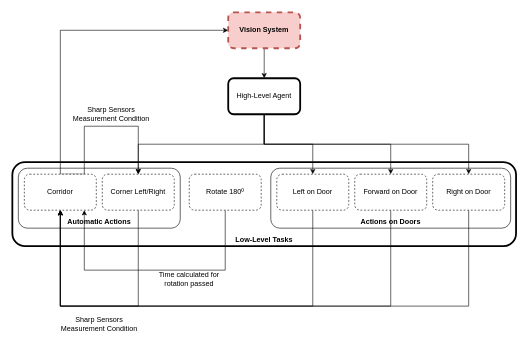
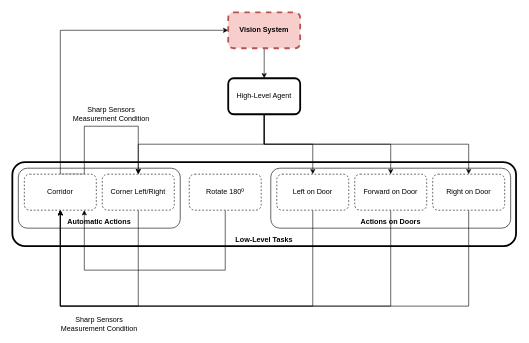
  <mxCell id="0" />
  <mxCell id="1" parent="0" />
  <mxCell id="2" value="" style="rounded=1;whiteSpace=wrap;html=1;strokeWidth=3;" vertex="1" parent="1"><mxGeometry x="20" y="270" width="840" height="140" as="geometry" /></mxCell>
  <mxCell id="3" value="" style="rounded=1;whiteSpace=wrap;html=1;strokeWidth=1;" vertex="1" parent="1"><mxGeometry x="451" y="280" width="400" height="100" as="geometry" /></mxCell>
  <mxCell id="4" value="" style="rounded=1;whiteSpace=wrap;html=1;strokeWidth=1;" vertex="1" parent="1"><mxGeometry x="30" y="280" width="270" height="100" as="geometry" /></mxCell>
  <mxCell id="5" style="edgeStyle=orthogonalEdgeStyle;rounded=0;orthogonalLoop=1;jettySize=auto;html=1;exitX=0.5;exitY=0;exitDx=0;exitDy=0;entryX=0;entryY=0.5;entryDx=0;entryDy=0;" edge="1" parent="1" source="7" target="27"><mxGeometry relative="1" as="geometry" /></mxCell>
  <mxCell id="6" style="edgeStyle=orthogonalEdgeStyle;rounded=0;orthogonalLoop=1;jettySize=auto;html=1;exitX=0.5;exitY=0;exitDx=0;exitDy=0;entryX=0.5;entryY=0;entryDx=0;entryDy=0;" edge="1" parent="1" source="7" target="9"><mxGeometry relative="1" as="geometry"><Array as="points"><mxPoint x="140" y="290" /><mxPoint x="140" y="210" /><mxPoint x="230" y="210" /></Array></mxGeometry></mxCell>
  <mxCell id="7" value="Corridor&lt;span style=&quot;white-space: pre&quot;&gt;&lt;/span&gt;" style="rounded=1;whiteSpace=wrap;html=1;dashed=1;" vertex="1" parent="1"><mxGeometry x="40" y="290" width="120" height="60" as="geometry" /></mxCell>
  <mxCell id="8" style="edgeStyle=orthogonalEdgeStyle;rounded=0;orthogonalLoop=1;jettySize=auto;html=1;exitX=0.5;exitY=1;exitDx=0;exitDy=0;entryX=0.5;entryY=1;entryDx=0;entryDy=0;" edge="1" parent="1" source="9" target="7"><mxGeometry relative="1" as="geometry"><Array as="points"><mxPoint x="230" y="510" /><mxPoint x="100" y="510" /></Array></mxGeometry></mxCell>
  <mxCell id="9" value="Corner Left/Right" style="rounded=1;whiteSpace=wrap;html=1;dashed=1;" vertex="1" parent="1"><mxGeometry x="170" y="290" width="120" height="60" as="geometry" /></mxCell>
  <mxCell id="10" style="edgeStyle=orthogonalEdgeStyle;rounded=0;orthogonalLoop=1;jettySize=auto;html=1;exitX=0.5;exitY=1;exitDx=0;exitDy=0;entryX=0.5;entryY=1;entryDx=0;entryDy=0;" edge="1" parent="1" source="11" target="7"><mxGeometry relative="1" as="geometry"><Array as="points"><mxPoint x="521" y="510" /><mxPoint x="100" y="510" /></Array></mxGeometry></mxCell>
  <mxCell id="11" value="Left on Door" style="rounded=1;whiteSpace=wrap;html=1;dashed=1;" vertex="1" parent="1"><mxGeometry x="461" y="290" width="120" height="60" as="geometry" /></mxCell>
  <mxCell id="12" style="edgeStyle=orthogonalEdgeStyle;rounded=0;orthogonalLoop=1;jettySize=auto;html=1;exitX=0.5;exitY=1;exitDx=0;exitDy=0;entryX=0.5;entryY=1;entryDx=0;entryDy=0;" edge="1" parent="1" source="13" target="7"><mxGeometry relative="1" as="geometry"><Array as="points"><mxPoint x="651" y="510" /><mxPoint x="100" y="510" /></Array></mxGeometry></mxCell>
  <mxCell id="13" value="Forward on Door" style="rounded=1;whiteSpace=wrap;html=1;dashed=1;" vertex="1" parent="1"><mxGeometry x="591" y="290" width="120" height="60" as="geometry" /></mxCell>
  <mxCell id="14" style="edgeStyle=orthogonalEdgeStyle;rounded=0;orthogonalLoop=1;jettySize=auto;html=1;exitX=0.5;exitY=1;exitDx=0;exitDy=0;entryX=0.5;entryY=1;entryDx=0;entryDy=0;" edge="1" parent="1" source="15" target="7"><mxGeometry relative="1" as="geometry"><Array as="points"><mxPoint x="781" y="510" /><mxPoint x="100" y="510" /></Array></mxGeometry></mxCell>
  <mxCell id="15" value="Right on Door" style="rounded=1;whiteSpace=wrap;html=1;dashed=1;" vertex="1" parent="1"><mxGeometry x="721" y="290" width="120" height="60" as="geometry" /></mxCell>
  <mxCell id="16" style="edgeStyle=orthogonalEdgeStyle;rounded=0;orthogonalLoop=1;jettySize=auto;html=1;exitX=0.5;exitY=1;exitDx=0;exitDy=0;" edge="1" parent="1" source="17"><mxGeometry relative="1" as="geometry"><mxPoint x="140" y="350" as="targetPoint" /><Array as="points"><mxPoint x="375" y="450" /><mxPoint x="140" y="450" /></Array></mxGeometry></mxCell>
  <mxCell id="17" value="Rotate 180º" style="rounded=1;whiteSpace=wrap;html=1;dashed=1;" vertex="1" parent="1"><mxGeometry x="315" y="290" width="120" height="60" as="geometry" /></mxCell>
  <mxCell id="18" style="edgeStyle=orthogonalEdgeStyle;rounded=0;orthogonalLoop=1;jettySize=auto;html=1;exitX=0.5;exitY=1;exitDx=0;exitDy=0;" edge="1" parent="1" source="22" target="9"><mxGeometry relative="1" as="geometry" /></mxCell>
  <mxCell id="19" style="edgeStyle=orthogonalEdgeStyle;rounded=0;orthogonalLoop=1;jettySize=auto;html=1;exitX=0.5;exitY=1;exitDx=0;exitDy=0;entryX=0.5;entryY=0;entryDx=0;entryDy=0;" edge="1" parent="1" source="22" target="11"><mxGeometry relative="1" as="geometry" /></mxCell>
  <mxCell id="20" style="edgeStyle=orthogonalEdgeStyle;rounded=0;orthogonalLoop=1;jettySize=auto;html=1;exitX=0.5;exitY=1;exitDx=0;exitDy=0;entryX=0.5;entryY=0;entryDx=0;entryDy=0;" edge="1" parent="1" source="22" target="13"><mxGeometry relative="1" as="geometry" /></mxCell>
  <mxCell id="21" style="edgeStyle=orthogonalEdgeStyle;rounded=0;orthogonalLoop=1;jettySize=auto;html=1;exitX=0.5;exitY=1;exitDx=0;exitDy=0;entryX=0.5;entryY=0;entryDx=0;entryDy=0;" edge="1" parent="1" source="22" target="15"><mxGeometry relative="1" as="geometry" /></mxCell>
  <mxCell id="22" value="&lt;font style=&quot;font-size: 12px&quot;&gt;High-Level Agent&lt;/font&gt;" style="rounded=1;whiteSpace=wrap;html=1;strokeWidth=3;" vertex="1" parent="1"><mxGeometry x="380" y="130" width="120" height="60" as="geometry" /></mxCell>
  <mxCell id="23" value="&lt;b&gt;Automatic Actions&lt;/b&gt;" style="text;html=1;strokeColor=none;fillColor=none;align=center;verticalAlign=middle;whiteSpace=wrap;rounded=0;" vertex="1" parent="1"><mxGeometry x="100" y="360" width="130" height="20" as="geometry" /></mxCell>
  <mxCell id="24" value="&lt;b&gt;Actions on Doors&lt;br&gt;&lt;/b&gt;" style="text;html=1;strokeColor=none;fillColor=none;align=center;verticalAlign=middle;whiteSpace=wrap;rounded=0;" vertex="1" parent="1"><mxGeometry x="586" y="360" width="130" height="20" as="geometry" /></mxCell>
  <mxCell id="25" value="&lt;b&gt;Low-Level Tasks&lt;br&gt;&lt;/b&gt;" style="text;html=1;strokeColor=none;fillColor=none;align=center;verticalAlign=middle;whiteSpace=wrap;rounded=0;" vertex="1" parent="1"><mxGeometry x="375" y="390" width="130" height="20" as="geometry" /></mxCell>
  <mxCell id="26" style="edgeStyle=orthogonalEdgeStyle;rounded=0;orthogonalLoop=1;jettySize=auto;html=1;exitX=0.5;exitY=1;exitDx=0;exitDy=0;entryX=0.5;entryY=0;entryDx=0;entryDy=0;" edge="1" parent="1" source="27" target="22"><mxGeometry relative="1" as="geometry" /></mxCell>
  <mxCell id="27" value="&lt;b&gt;Vision System&lt;/b&gt;" style="rounded=1;whiteSpace=wrap;html=1;dashed=1;strokeWidth=3;fillColor=#f8cecc;strokeColor=#b85450;" vertex="1" parent="1"><mxGeometry x="380" y="20" width="120" height="60" as="geometry" /></mxCell>
  <mxCell id="28" value="&lt;div&gt;Sharp Sensors Measurement Condition&lt;/div&gt;" style="text;html=1;strokeColor=none;fillColor=none;align=center;verticalAlign=middle;whiteSpace=wrap;rounded=0;" vertex="1" parent="1"><mxGeometry x="120" y="180" width="130" height="20" as="geometry" /></mxCell>
  <mxCell id="29" value="&lt;div&gt;Sharp Sensors Measurement Condition&lt;/div&gt;" style="text;html=1;strokeColor=none;fillColor=none;align=center;verticalAlign=middle;whiteSpace=wrap;rounded=0;" vertex="1" parent="1"><mxGeometry x="100" y="530" width="130" height="20" as="geometry" /></mxCell>
- <mxCell id="30" value="&lt;div&gt;Time calculated for rotation passed&lt;br&gt;&lt;/div&gt;" style="text;html=1;strokeColor=none;fillColor=none;align=center;verticalAlign=middle;whiteSpace=wrap;rounded=0;" vertex="1" parent="1"><mxGeometry x="250" y="455" width="130" height="20" as="geometry" /></mxCell>
